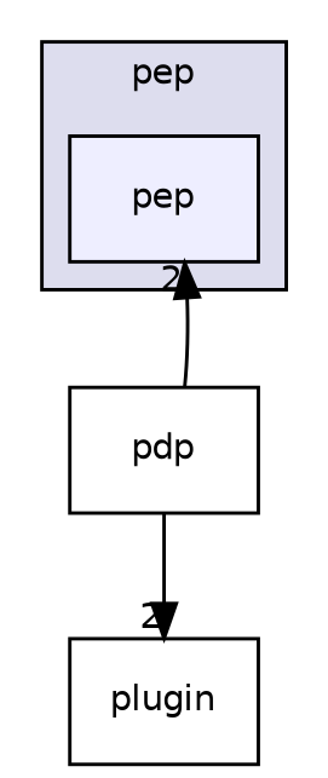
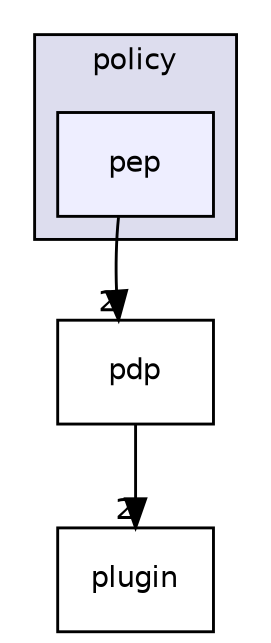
  digraph {
    compound=true
    node [fontname=Helvetica fontsize=10 shape=box]
    edge [headlabel=2 labeldistance=1.5 labelfontname=Helvetica labelfontsize=10]
    n1 [fillcolor="#eeeeff" label=pep pencolor=black style=filled]
    n2 [label=pdp]
    n3 [label=plugin]
    subgraph cluster_1 {
      bgcolor="#ddddee"
      fontname=Helvetica
      fontsize=10
-     label=pep
+     label=policy
      pencolor=black
      n1
    }
-   n2 -> n1
+   n1 -> n2
    n2 -> n3
  }
